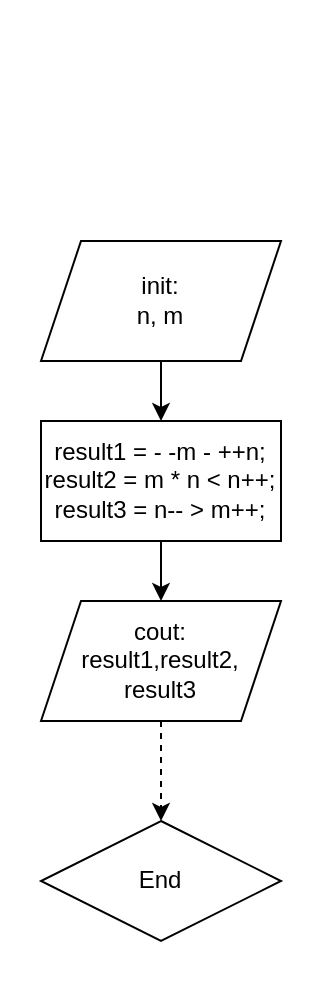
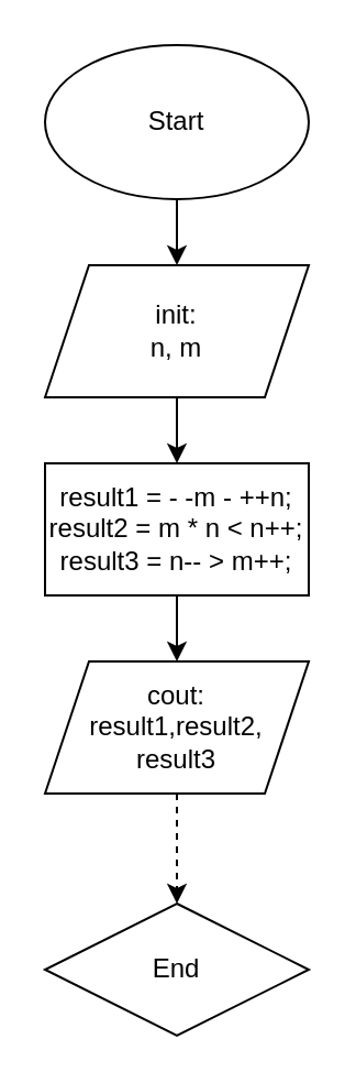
  <mxCell id="0" />
  <mxCell id="1" parent="0" />
+ <mxCell id="2" value="" style="edgeStyle=orthogonalEdgeStyle;rounded=0;orthogonalLoop=1;jettySize=auto;html=1;" parent="1" source="3" target="5" edge="1"><mxGeometry relative="1" as="geometry" /></mxCell>
+ <mxCell id="3" value="Start" style="ellipse;whiteSpace=wrap;html=1;" parent="1" vertex="1"><mxGeometry x="20" y="20" width="120" height="70" as="geometry" /></mxCell>
  <mxCell id="4" value="" style="edgeStyle=orthogonalEdgeStyle;rounded=0;orthogonalLoop=1;jettySize=auto;html=1;" parent="1" source="5" target="7" edge="1"><mxGeometry relative="1" as="geometry" /></mxCell>
  <mxCell id="5" value="init:&lt;div&gt;n, m&lt;/div&gt;" style="shape=parallelogram;perimeter=parallelogramPerimeter;whiteSpace=wrap;html=1;fixedSize=1;" parent="1" vertex="1"><mxGeometry x="20" y="120" width="120" height="60" as="geometry" /></mxCell>
  <mxCell id="6" value="" style="edgeStyle=orthogonalEdgeStyle;rounded=0;orthogonalLoop=1;jettySize=auto;html=1;" parent="1" source="7" target="9" edge="1"><mxGeometry relative="1" as="geometry" /></mxCell>
  <mxCell id="7" value="result1 = - -m - ++n;&lt;div&gt;result2 = m * n &amp;lt; n++;&lt;/div&gt;&lt;div&gt;result3 = n-- &amp;gt; m++;&lt;/div&gt;" style="whiteSpace=wrap;html=1;" parent="1" vertex="1"><mxGeometry x="20" y="210" width="120" height="60" as="geometry" /></mxCell>
  <mxCell id="8" value="" style="edgeStyle=orthogonalEdgeStyle;rounded=0;orthogonalLoop=1;jettySize=auto;html=1;dashed=1;" parent="1" source="9" target="10" edge="1"><mxGeometry relative="1" as="geometry" /></mxCell>
  <mxCell id="9" value="cout:&lt;div&gt;result1,result2,&lt;/div&gt;&lt;div&gt;result3&lt;/div&gt;" style="shape=parallelogram;perimeter=parallelogramPerimeter;whiteSpace=wrap;html=1;fixedSize=1;" parent="1" vertex="1"><mxGeometry x="20" y="300" width="120" height="60" as="geometry" /></mxCell>
  <mxCell id="10" value="End" style="rhombus;whiteSpace=wrap;html=1;" parent="1" vertex="1"><mxGeometry x="20" y="410" width="120" height="60" as="geometry" /></mxCell>
